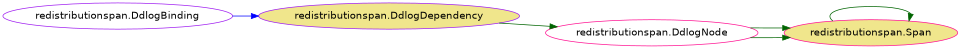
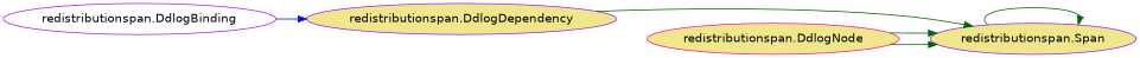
  digraph {
    fontname="DejaVu Sans"
    rankdir=LR
    node [color=purple fillcolor=white fontname="DejaVu Sans" style=filled]
    edge [color=darkgreen fontname="DejaVu Sans"]
    n1 [label="redistributionspan.DdlogBinding"]
    n2 [fillcolor=khaki label="redistributionspan.DdlogDependency"]
-   n3 [color=deeppink fillcolor=khaki label="redistributionspan.Span"]
-   n4 [color=deeppink label="redistributionspan.DdlogNode"]
+   n3 [fillcolor=khaki label="redistributionspan.Span"]
+   n4 [color=deeppink fillcolor=khaki label="redistributionspan.DdlogNode"]
    n1 -> n2 [color=blue]
-   n2 -> n4
+   n2 -> n3
    n3 -> n3
    n4 -> n3
    n4 -> n3
  }
